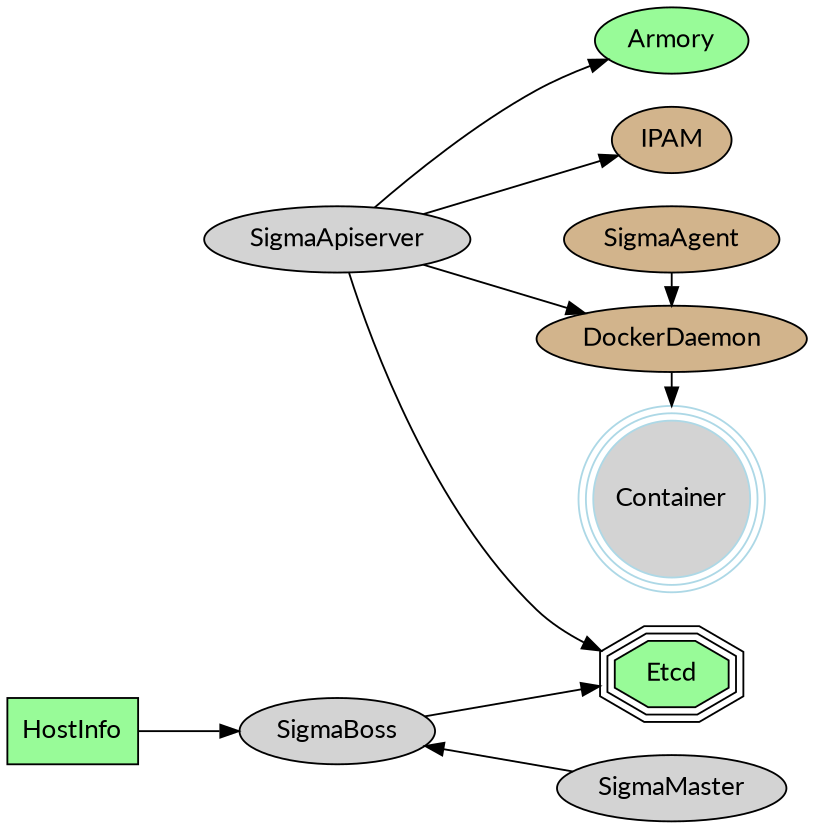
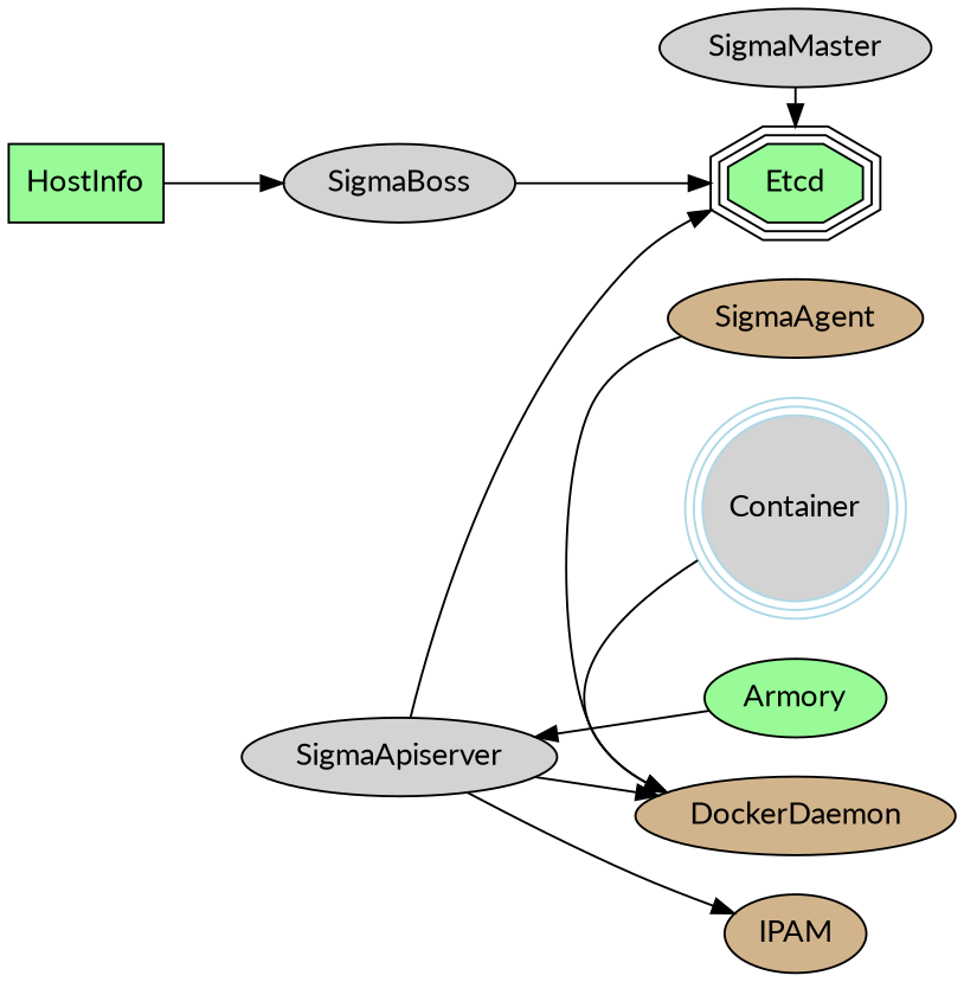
  digraph {
    fontname=Lato
    rankdir=LR
    node [fillcolor=lightgrey fontname=Lato style=filled]
    edge [fontname=Lato]
    SigmaApiserver
    SigmaBoss
    DockerDaemon [fillcolor=tan]
    SigmaAgent [fillcolor=tan]
    Container [color=lightblue peripheries=3 shape=doublecircle width=0.75]
    SigmaMaster
    Etcd [fillcolor=palegreen shape=tripleoctagon]
    IPAM [fillcolor=tan]
    Armory [fillcolor=palegreen]
    HostInfo [fillcolor=palegreen shape=box]
    subgraph sub_1 {
      rank=same
      SigmaApiserver
      SigmaBoss
    }
    subgraph sub_2 {
      rank=max
      DockerDaemon
      SigmaAgent
      Container
    }
    subgraph sub_3 {
      rank=same
      SigmaMaster
      Etcd
      IPAM
      Armory
    }
    SigmaApiserver -> DockerDaemon
    SigmaApiserver -> Etcd
    SigmaApiserver -> IPAM
-   SigmaApiserver -> Armory
+   Armory -> SigmaApiserver
    SigmaBoss -> Etcd
-   DockerDaemon -> Container
+   Container -> DockerDaemon
    SigmaAgent -> DockerDaemon
-   SigmaMaster -> SigmaBoss
+   SigmaMaster -> Etcd
    HostInfo -> SigmaBoss
  }
